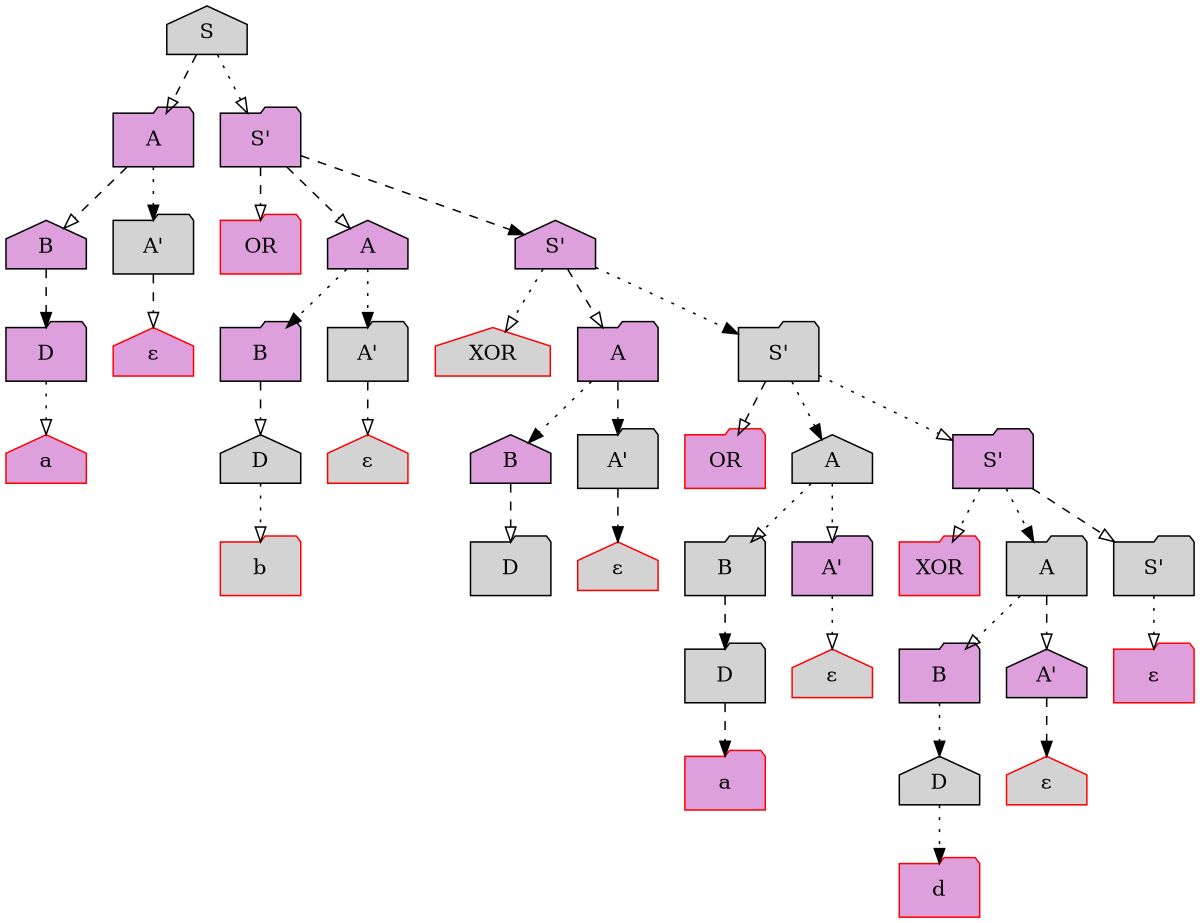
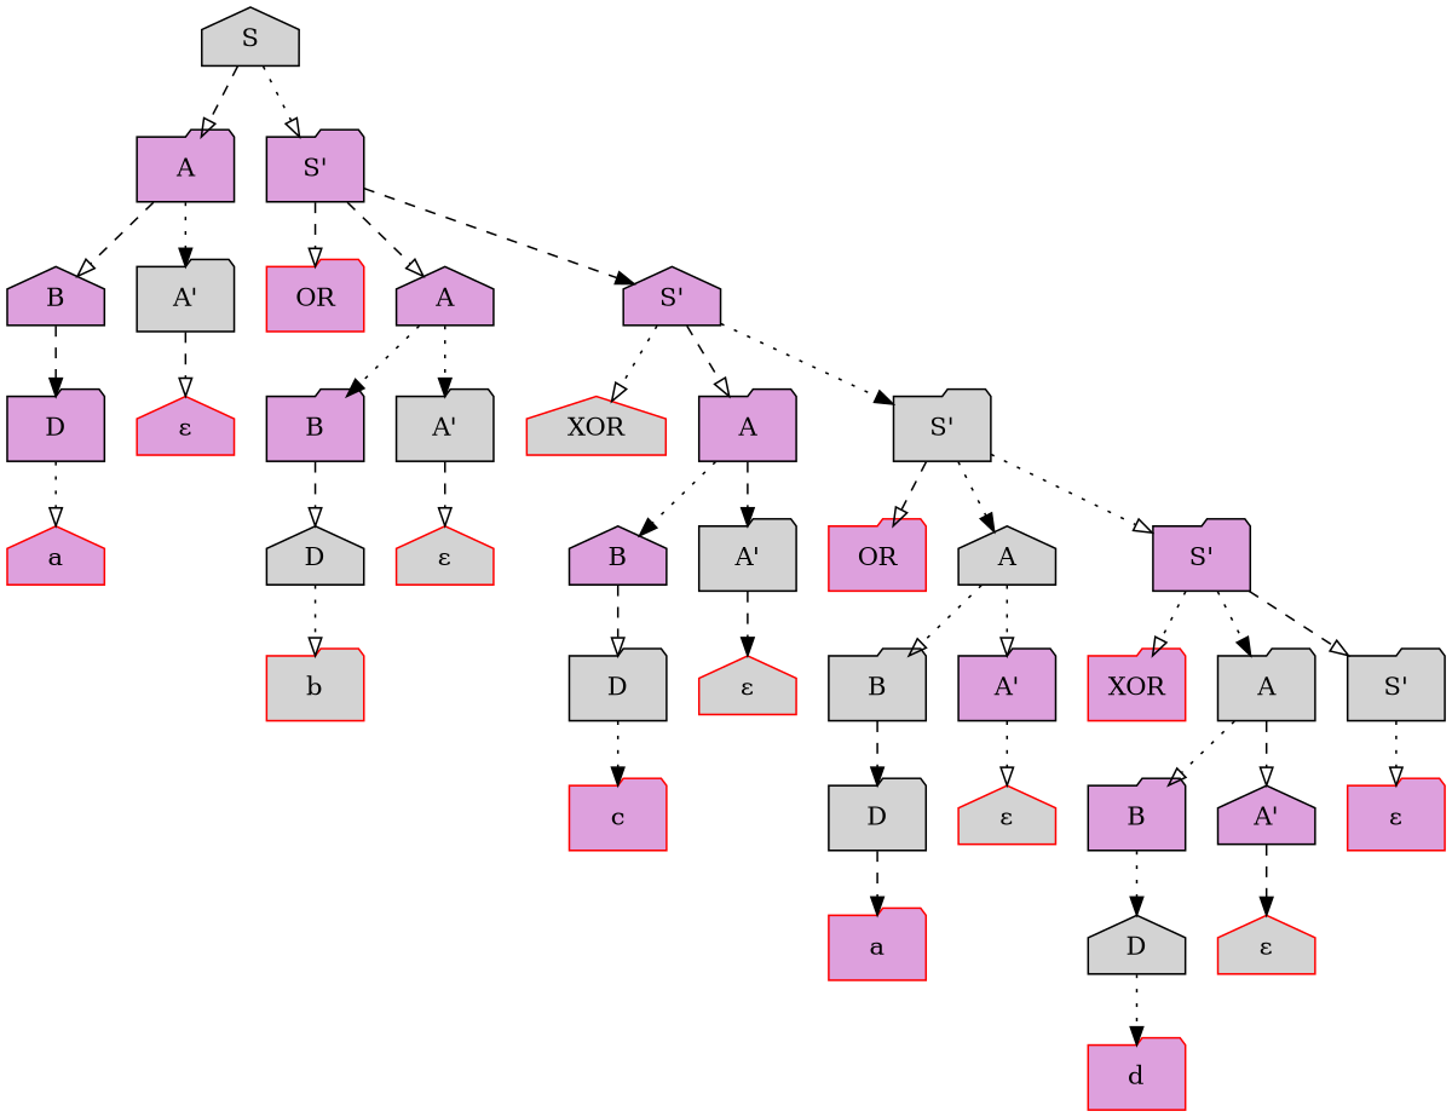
  digraph {
    node [style=filled fillcolor=plum shape=folder]
    edge [style=dotted arrowhead=onormal]
    n1 [label=S fillcolor=lightgrey shape=house]
    n2 [label=A]
    n3 [label="S'"]
    n4 [label=B shape=house]
    n5 [label="A'" fillcolor=lightgrey]
    n6 [label=D]
    n7 [color=red label=a shape=house]
    n8 [color=red label="ε" shape=house]
    n9 [color=red label=OR]
    n10 [label=A shape=house]
    n11 [label="S'" shape=house]
    n12 [label=B]
    n13 [label="A'" fillcolor=lightgrey]
    n14 [label=D fillcolor=lightgrey shape=house]
    n15 [color=red label=b fillcolor=lightgrey]
    n16 [color=red label="ε" fillcolor=lightgrey shape=house]
    n17 [color=red label=XOR fillcolor=lightgrey shape=house]
    n18 [label=A]
    n19 [label="S'" fillcolor=lightgrey]
    n20 [label=B shape=house]
    n21 [label="A'" fillcolor=lightgrey]
    n22 [label=D fillcolor=lightgrey]
+   n23 [color=red label=c]
    n24 [color=red label="ε" fillcolor=lightgrey shape=house]
    n25 [color=red label=OR]
    n26 [label=A fillcolor=lightgrey shape=house]
    n27 [label="S'"]
    n28 [label=B fillcolor=lightgrey]
    n29 [label="A'"]
    n30 [label=D fillcolor=lightgrey]
    n31 [color=red label=a]
    n32 [color=red label="ε" fillcolor=lightgrey shape=house]
    n33 [color=red label=XOR]
    n34 [label=A fillcolor=lightgrey]
    n35 [label="S'" fillcolor=lightgrey]
    n36 [label=B]
    n37 [label="A'" shape=house]
    n38 [label=D fillcolor=lightgrey shape=house]
    n39 [color=red label=d]
    n40 [color=red label="ε" fillcolor=lightgrey shape=house]
    n41 [color=red label="ε"]
    n1 -> n2 [style=dashed]
    n1 -> n3
    n2 -> n4 [style=dashed]
    n2 -> n5 [arrowhead=normal]
    n3 -> n9 [style=dashed]
    n3 -> n10 [style=dashed]
    n3 -> n11 [style=dashed arrowhead=normal]
    n4 -> n6 [style=dashed arrowhead=normal]
    n5 -> n8 [style=dashed]
    n6 -> n7
    n10 -> n12 [arrowhead=normal]
    n10 -> n13 [arrowhead=normal]
    n11 -> n17
    n11 -> n18 [style=dashed]
    n11 -> n19 [arrowhead=normal]
    n12 -> n14 [style=dashed]
    n13 -> n16 [style=dashed]
    n14 -> n15
    n18 -> n20 [arrowhead=normal]
    n18 -> n21 [style=dashed arrowhead=normal]
    n19 -> n25 [style=dashed]
    n19 -> n26 [arrowhead=normal]
    n19 -> n27
    n20 -> n22 [style=dashed]
    n21 -> n24 [style=dashed arrowhead=normal]
+   n22 -> n23 [arrowhead=normal]
    n26 -> n28
    n26 -> n29
    n27 -> n33
    n27 -> n34 [arrowhead=normal]
    n27 -> n35 [style=dashed]
    n28 -> n30 [style=dashed arrowhead=normal]
    n29 -> n32
    n30 -> n31 [style=dashed arrowhead=normal]
    n34 -> n36
    n34 -> n37 [style=dashed]
    n35 -> n41
    n36 -> n38 [arrowhead=normal]
    n37 -> n40 [style=dashed arrowhead=normal]
    n38 -> n39 [arrowhead=normal]
  }
